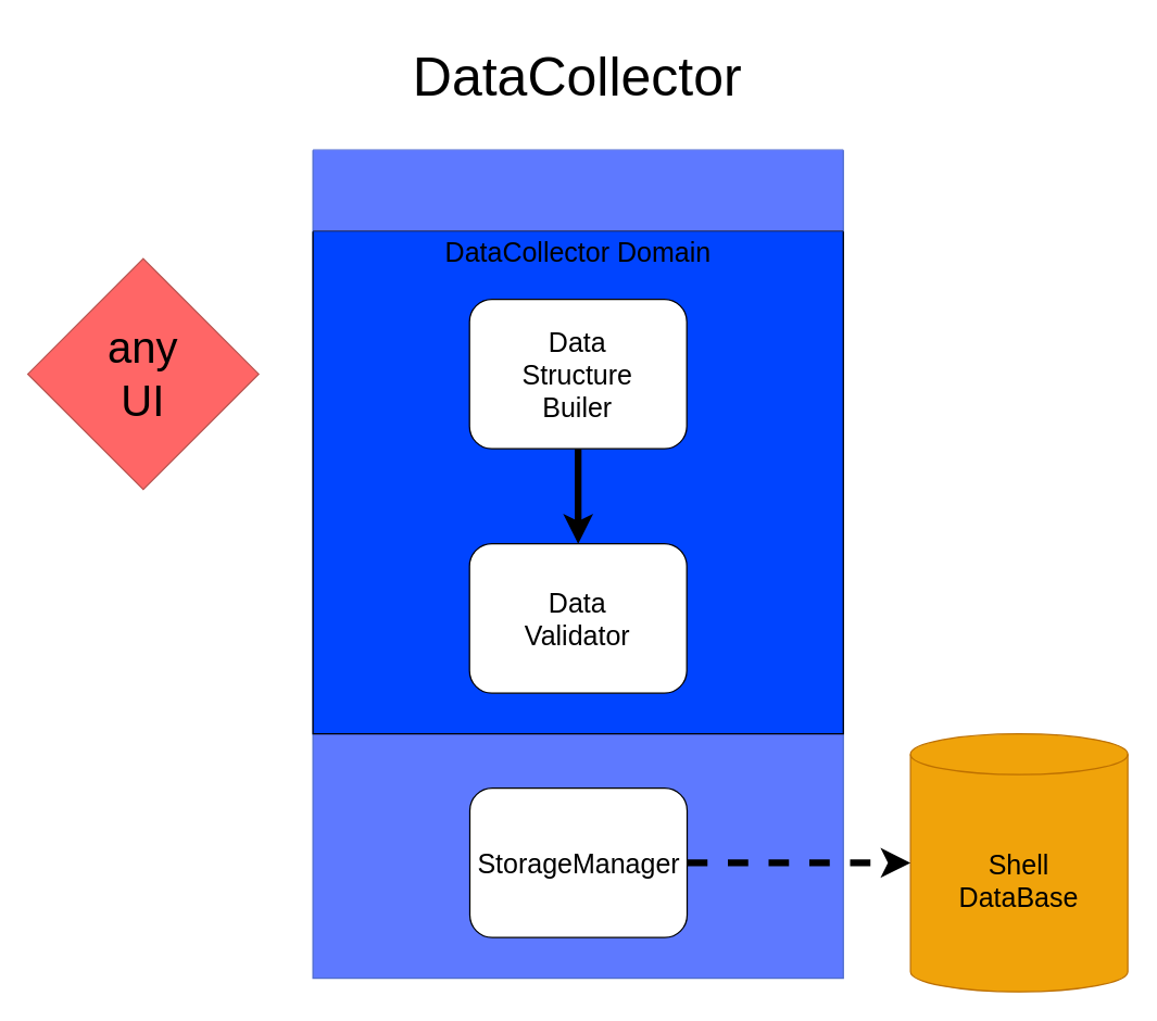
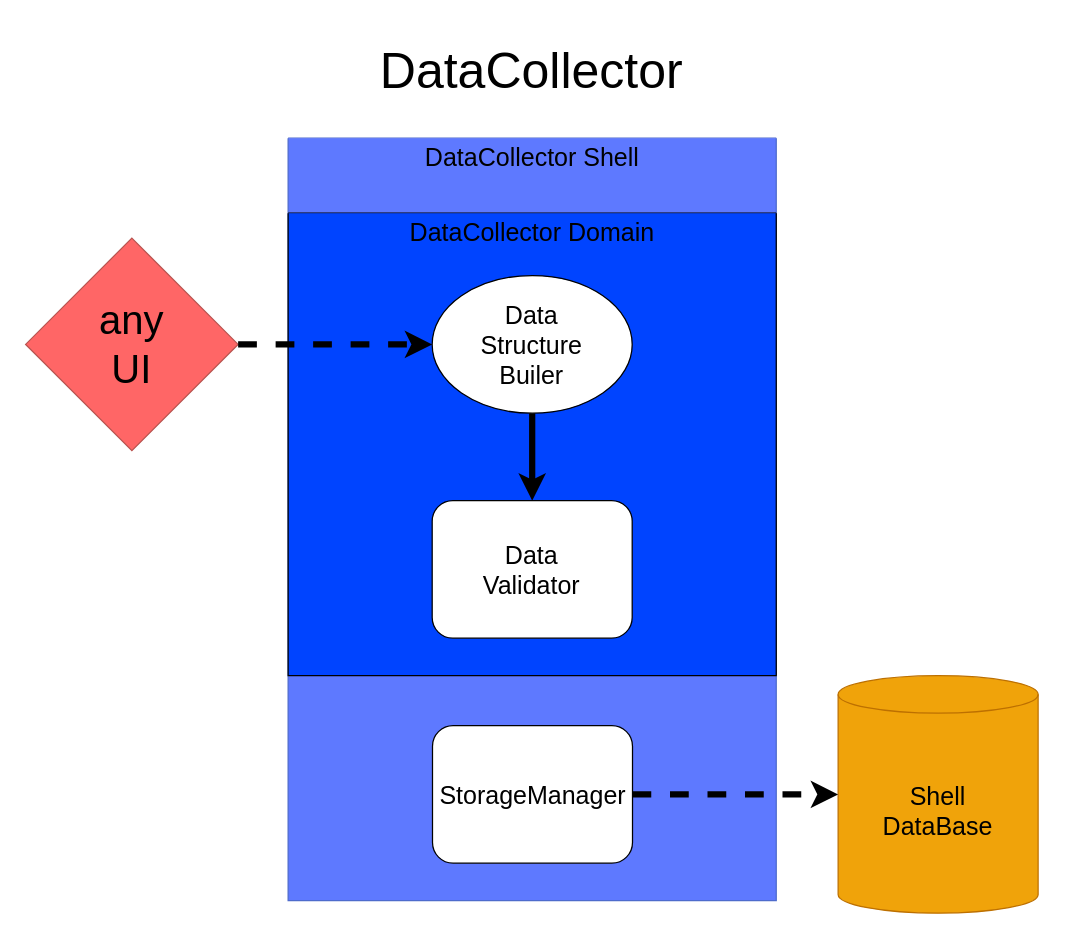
  <mxCell id="0" />
  <mxCell id="1" parent="0" />
  <mxCell id="2" value="DataCollector" style="text;html=1;strokeColor=none;fillColor=none;align=center;verticalAlign=middle;whiteSpace=wrap;rounded=0;fontSize=40;" vertex="1" parent="1"><mxGeometry x="265" y="20" width="320" height="70" as="geometry" /></mxCell>
  <mxCell id="3" value="any&lt;br style=&quot;font-size: 32px;&quot;&gt;UI" style="rhombus;whiteSpace=wrap;html=1;fontSize=32;fillColor=#FF6666;strokeColor=#b85450;gradientColor=none;" vertex="1" parent="1"><mxGeometry x="20" y="190" width="170" height="170" as="geometry" /></mxCell>
  <mxCell id="4" value="" style="swimlane;startSize=0;fontSize=20;fillColor=#6a00ff;fontColor=#ffffff;strokeColor=#4E6BCC;swimlaneFillColor=#5E79FF;" vertex="1" parent="1"><mxGeometry x="230" y="110" width="390.5" height="610" as="geometry" /></mxCell>
+ <mxCell id="5" value="DataCollector Shell" style="text;html=1;strokeColor=none;fillColor=none;align=center;verticalAlign=middle;whiteSpace=wrap;rounded=0;fontSize=20;" vertex="1" parent="4"><mxGeometry x="88" width="215" height="30" as="geometry" /></mxCell>
  <mxCell id="6" value="" style="swimlane;startSize=0;fontSize=20;swimlaneFillColor=#0044FF;" vertex="1" parent="4"><mxGeometry y="60" width="390.5" height="370" as="geometry" /></mxCell>
  <mxCell id="7" value="DataCollector Domain" style="text;html=1;strokeColor=none;fillColor=none;align=center;verticalAlign=middle;whiteSpace=wrap;rounded=0;fontSize=20;" vertex="1" parent="6"><mxGeometry x="79.5" width="230.5" height="30" as="geometry" /></mxCell>
  <mxCell id="8" style="edgeStyle=none;html=1;entryX=0.5;entryY=0;entryDx=0;entryDy=0;strokeWidth=5;fontSize=20;" edge="1" parent="6" source="9" target="10"><mxGeometry relative="1" as="geometry" /></mxCell>
- <mxCell id="9" value="Data&lt;br&gt;Structure&lt;br&gt;Builer" style="rounded=1;whiteSpace=wrap;html=1;fontSize=20;" vertex="1" parent="6"><mxGeometry x="115.25" y="50" width="160" height="110" as="geometry" /></mxCell>
+ <mxCell id="9" value="Data&lt;br&gt;Structure&lt;br&gt;Builer" style="ellipse;whiteSpace=wrap;html=1;fontSize=20;" vertex="1" parent="6"><mxGeometry x="115.25" y="50" width="160" height="110" as="geometry" /></mxCell>
  <mxCell id="10" value="Data&lt;br&gt;Validator" style="rounded=1;whiteSpace=wrap;html=1;fontSize=20;" vertex="1" parent="6"><mxGeometry x="115.25" y="230" width="160" height="110" as="geometry" /></mxCell>
  <mxCell id="11" value="StorageManager" style="rounded=1;whiteSpace=wrap;html=1;fontSize=20;" vertex="1" parent="4"><mxGeometry x="115.5" y="470" width="160" height="110" as="geometry" /></mxCell>
+ <mxCell id="12" style="edgeStyle=none;html=1;entryX=0;entryY=0.5;entryDx=0;entryDy=0;fontSize=20;strokeWidth=5;dashed=1;" edge="1" parent="1" source="3" target="9"><mxGeometry relative="1" as="geometry" /></mxCell>
  <mxCell id="13" value="Shell&lt;br&gt;DataBase" style="shape=cylinder3;whiteSpace=wrap;html=1;boundedLbl=1;backgroundOutline=1;size=15;strokeColor=#BD7000;fontSize=20;gradientDirection=north;fillColor=#f0a30a;fontColor=#000000;" vertex="1" parent="1"><mxGeometry x="670" y="540" width="160" height="190" as="geometry" /></mxCell>
  <mxCell id="14" style="edgeStyle=none;html=1;entryX=0;entryY=0.5;entryDx=0;entryDy=0;entryPerimeter=0;strokeWidth=5;fontSize=20;dashed=1;" edge="1" parent="1" source="11" target="13"><mxGeometry relative="1" as="geometry" /></mxCell>
